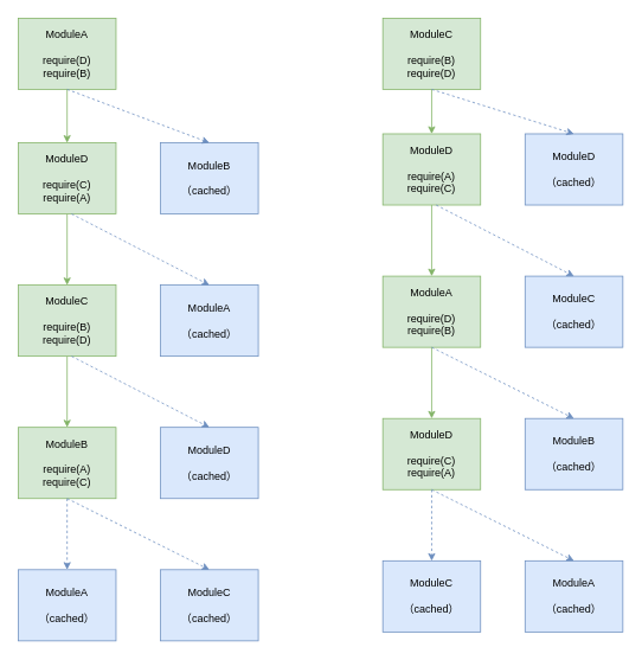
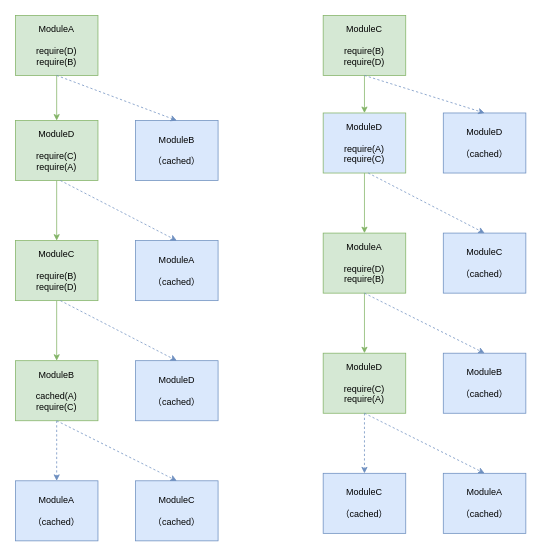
  <mxCell id="0" />
  <mxCell id="1" parent="0" />
  <mxCell id="2" value="ModuleA&lt;br&gt;&lt;br&gt;require(D)&lt;br&gt;require(B)" style="rounded=0;whiteSpace=wrap;html=1;fillColor=#d5e8d4;strokeColor=#82b366;" vertex="1" parent="1"><mxGeometry x="20" y="20" width="110" height="80" as="geometry" /></mxCell>
  <mxCell id="3" style="edgeStyle=orthogonalEdgeStyle;rounded=0;orthogonalLoop=1;jettySize=auto;html=1;entryX=0.5;entryY=0;entryDx=0;entryDy=0;fillColor=#d5e8d4;strokeColor=#82b366;" edge="1" parent="1" source="4" target="9"><mxGeometry relative="1" as="geometry" /></mxCell>
  <mxCell id="4" value="ModuleC&lt;br&gt;&lt;br&gt;require(B)&lt;br&gt;require(D)" style="rounded=0;whiteSpace=wrap;html=1;fillColor=#d5e8d4;strokeColor=#82b366;" vertex="1" parent="1"><mxGeometry x="430" y="20" width="110" height="80" as="geometry" /></mxCell>
  <mxCell id="5" style="edgeStyle=orthogonalEdgeStyle;rounded=0;orthogonalLoop=1;jettySize=auto;html=1;entryX=0.5;entryY=0;entryDx=0;entryDy=0;fillColor=#d5e8d4;strokeColor=#82b366;" edge="1" parent="1" source="6" target="12"><mxGeometry relative="1" as="geometry" /></mxCell>
  <mxCell id="6" value="ModuleD&lt;br&gt;&lt;br&gt;require(C)&lt;br&gt;require(A)" style="rounded=0;whiteSpace=wrap;html=1;fillColor=#d5e8d4;strokeColor=#82b366;" vertex="1" parent="1"><mxGeometry x="20" y="160" width="110" height="80" as="geometry" /></mxCell>
  <mxCell id="7" value="ModuleB&lt;br&gt;&lt;br&gt;（cached）" style="rounded=0;whiteSpace=wrap;html=1;fillColor=#dae8fc;strokeColor=#6c8ebf;" vertex="1" parent="1"><mxGeometry x="180" y="160" width="110" height="80" as="geometry" /></mxCell>
  <mxCell id="8" style="edgeStyle=orthogonalEdgeStyle;rounded=0;orthogonalLoop=1;jettySize=auto;html=1;fillColor=#d5e8d4;strokeColor=#82b366;" edge="1" parent="1" source="9" target="15"><mxGeometry relative="1" as="geometry" /></mxCell>
- <mxCell id="9" value="ModuleD&lt;br&gt;&lt;br&gt;require(A)&lt;br&gt;require(C)" style="rounded=0;whiteSpace=wrap;html=1;fillColor=#d5e8d4;strokeColor=#82b366;" vertex="1" parent="1"><mxGeometry x="430" y="150" width="110" height="80" as="geometry" /></mxCell>
+ <mxCell id="9" value="ModuleD&lt;br&gt;&lt;br&gt;require(A)&lt;br&gt;require(C)" style="rounded=0;whiteSpace=wrap;html=1;fillColor=#dae8fc;strokeColor=#82b366;" vertex="1" parent="1"><mxGeometry x="430" y="150" width="110" height="80" as="geometry" /></mxCell>
  <mxCell id="10" value="ModuleD&lt;br&gt;&lt;br&gt;（cached）" style="rounded=0;whiteSpace=wrap;html=1;fillColor=#dae8fc;strokeColor=#6c8ebf;" vertex="1" parent="1"><mxGeometry x="590" y="150" width="110" height="80" as="geometry" /></mxCell>
  <mxCell id="11" style="edgeStyle=orthogonalEdgeStyle;rounded=0;orthogonalLoop=1;jettySize=auto;html=1;entryX=0.5;entryY=0;entryDx=0;entryDy=0;fillColor=#d5e8d4;strokeColor=#82b366;" edge="1" parent="1" source="12" target="18"><mxGeometry relative="1" as="geometry" /></mxCell>
  <mxCell id="12" value="ModuleC&lt;br&gt;&lt;br&gt;require(B)&lt;br&gt;require(D)" style="rounded=0;whiteSpace=wrap;html=1;fillColor=#d5e8d4;strokeColor=#82b366;" vertex="1" parent="1"><mxGeometry x="20" y="320" width="110" height="80" as="geometry" /></mxCell>
  <mxCell id="13" value="ModuleA&lt;br&gt;&lt;br&gt;（cached）" style="rounded=0;whiteSpace=wrap;html=1;fillColor=#dae8fc;strokeColor=#6c8ebf;" vertex="1" parent="1"><mxGeometry x="180" y="320" width="110" height="80" as="geometry" /></mxCell>
  <mxCell id="14" style="edgeStyle=orthogonalEdgeStyle;rounded=0;orthogonalLoop=1;jettySize=auto;html=1;entryX=0.5;entryY=0;entryDx=0;entryDy=0;fillColor=#d5e8d4;strokeColor=#82b366;" edge="1" parent="1" source="15" target="21"><mxGeometry relative="1" as="geometry" /></mxCell>
  <mxCell id="15" value="ModuleA&lt;br&gt;&lt;br&gt;require(D)&lt;br&gt;require(B)" style="rounded=0;whiteSpace=wrap;html=1;fillColor=#d5e8d4;strokeColor=#82b366;" vertex="1" parent="1"><mxGeometry x="430" y="310" width="110" height="80" as="geometry" /></mxCell>
  <mxCell id="16" value="ModuleC&lt;br&gt;&lt;br&gt;（cached）" style="rounded=0;whiteSpace=wrap;html=1;fillColor=#dae8fc;strokeColor=#6c8ebf;" vertex="1" parent="1"><mxGeometry x="590" y="310" width="110" height="80" as="geometry" /></mxCell>
  <mxCell id="17" style="edgeStyle=orthogonalEdgeStyle;rounded=0;orthogonalLoop=1;jettySize=auto;html=1;entryX=0.5;entryY=0;entryDx=0;entryDy=0;fillColor=#dae8fc;strokeColor=#6c8ebf;dashed=1;" edge="1" parent="1" source="18" target="23"><mxGeometry relative="1" as="geometry" /></mxCell>
- <mxCell id="18" value="ModuleB&lt;br&gt;&lt;br&gt;require(A)&lt;br&gt;require(C)" style="rounded=0;whiteSpace=wrap;html=1;fillColor=#d5e8d4;strokeColor=#82b366;" vertex="1" parent="1"><mxGeometry x="20" y="480" width="110" height="80" as="geometry" /></mxCell>
+ <mxCell id="18" value="ModuleB&lt;br&gt;&lt;br&gt;cached(A)&lt;br&gt;require(C)" style="rounded=0;whiteSpace=wrap;html=1;fillColor=#d5e8d4;strokeColor=#82b366;" vertex="1" parent="1"><mxGeometry x="20" y="480" width="110" height="80" as="geometry" /></mxCell>
  <mxCell id="19" value="ModuleD&lt;br&gt;&lt;br&gt;（cached）" style="rounded=0;whiteSpace=wrap;html=1;fillColor=#dae8fc;strokeColor=#6c8ebf;" vertex="1" parent="1"><mxGeometry x="180" y="480" width="110" height="80" as="geometry" /></mxCell>
  <mxCell id="20" style="edgeStyle=orthogonalEdgeStyle;rounded=0;orthogonalLoop=1;jettySize=auto;html=1;entryX=0.5;entryY=0;entryDx=0;entryDy=0;fillColor=#dae8fc;strokeColor=#6c8ebf;dashed=1;" edge="1" parent="1" source="21" target="26"><mxGeometry relative="1" as="geometry" /></mxCell>
  <mxCell id="21" value="ModuleD&lt;br&gt;&lt;br&gt;require(C)&lt;br&gt;require(A)" style="rounded=0;whiteSpace=wrap;html=1;fillColor=#d5e8d4;strokeColor=#82b366;" vertex="1" parent="1"><mxGeometry x="430" y="470" width="110" height="80" as="geometry" /></mxCell>
  <mxCell id="22" value="ModuleB&lt;br&gt;&lt;br&gt;（cached）" style="rounded=0;whiteSpace=wrap;html=1;fillColor=#dae8fc;strokeColor=#6c8ebf;" vertex="1" parent="1"><mxGeometry x="590" y="470" width="110" height="80" as="geometry" /></mxCell>
  <mxCell id="23" value="&lt;span style=&quot;white-space: normal&quot;&gt;ModuleA&lt;/span&gt;&lt;br style=&quot;white-space: normal&quot;&gt;&lt;br style=&quot;white-space: normal&quot;&gt;&lt;span style=&quot;white-space: normal&quot;&gt;（cached）&lt;/span&gt;" style="rounded=0;whiteSpace=wrap;html=1;fillColor=#dae8fc;strokeColor=#6c8ebf;" vertex="1" parent="1"><mxGeometry x="20" y="640" width="110" height="80" as="geometry" /></mxCell>
  <mxCell id="24" value="ModuleC&lt;br&gt;&lt;br&gt;（cached）" style="rounded=0;whiteSpace=wrap;html=1;fillColor=#dae8fc;strokeColor=#6c8ebf;" vertex="1" parent="1"><mxGeometry x="180" y="640" width="110" height="80" as="geometry" /></mxCell>
  <mxCell id="25" value="ModuleA&lt;br&gt;&lt;br&gt;（cached）" style="rounded=0;whiteSpace=wrap;html=1;fillColor=#dae8fc;strokeColor=#6c8ebf;" vertex="1" parent="1"><mxGeometry x="590" y="630" width="110" height="80" as="geometry" /></mxCell>
  <mxCell id="26" value="ModuleC&lt;br&gt;&lt;br&gt;（cached）" style="rounded=0;whiteSpace=wrap;html=1;fillColor=#dae8fc;strokeColor=#6c8ebf;" vertex="1" parent="1"><mxGeometry x="430" y="630" width="110" height="80" as="geometry" /></mxCell>
  <mxCell id="27" value="" style="endArrow=classic;html=1;exitX=0.5;exitY=1;exitDx=0;exitDy=0;entryX=0.5;entryY=0;entryDx=0;entryDy=0;fillColor=#d5e8d4;strokeColor=#82b366;" edge="1" parent="1" source="2" target="6"><mxGeometry width="50" height="50" relative="1" as="geometry"><mxPoint x="150" y="130" as="sourcePoint" /><mxPoint x="200" y="80" as="targetPoint" /></mxGeometry></mxCell>
  <mxCell id="28" value="" style="endArrow=classic;html=1;exitX=0.5;exitY=1;exitDx=0;exitDy=0;entryX=0.5;entryY=0;entryDx=0;entryDy=0;fillColor=#dae8fc;strokeColor=#6c8ebf;dashed=1;" edge="1" parent="1" source="2" target="7"><mxGeometry width="50" height="50" relative="1" as="geometry"><mxPoint x="140" y="180" as="sourcePoint" /><mxPoint x="190" y="130" as="targetPoint" /></mxGeometry></mxCell>
  <mxCell id="29" value="" style="endArrow=classic;html=1;entryX=0.5;entryY=0;entryDx=0;entryDy=0;fillColor=#dae8fc;strokeColor=#6c8ebf;dashed=1;" edge="1" parent="1" target="13"><mxGeometry width="50" height="50" relative="1" as="geometry"><mxPoint x="80" y="240" as="sourcePoint" /><mxPoint x="270" y="290" as="targetPoint" /></mxGeometry></mxCell>
  <mxCell id="30" value="" style="endArrow=classic;html=1;entryX=0.5;entryY=0;entryDx=0;entryDy=0;fillColor=#dae8fc;strokeColor=#6c8ebf;dashed=1;" edge="1" parent="1" target="19"><mxGeometry width="50" height="50" relative="1" as="geometry"><mxPoint x="80" y="400" as="sourcePoint" /><mxPoint x="210" y="450" as="targetPoint" /></mxGeometry></mxCell>
  <mxCell id="31" value="" style="endArrow=classic;html=1;exitX=0.5;exitY=1;exitDx=0;exitDy=0;entryX=0.5;entryY=0;entryDx=0;entryDy=0;fillColor=#dae8fc;strokeColor=#6c8ebf;dashed=1;" edge="1" parent="1" source="18" target="24"><mxGeometry width="50" height="50" relative="1" as="geometry"><mxPoint x="150" y="610" as="sourcePoint" /><mxPoint x="200" y="560" as="targetPoint" /></mxGeometry></mxCell>
  <mxCell id="32" value="" style="endArrow=classic;html=1;exitX=0.5;exitY=1;exitDx=0;exitDy=0;entryX=0.5;entryY=0;entryDx=0;entryDy=0;fillColor=#dae8fc;strokeColor=#6c8ebf;dashed=1;" edge="1" parent="1" source="4" target="10"><mxGeometry width="50" height="50" relative="1" as="geometry"><mxPoint x="350" y="200" as="sourcePoint" /><mxPoint x="400" y="150" as="targetPoint" /></mxGeometry></mxCell>
  <mxCell id="33" value="" style="endArrow=classic;html=1;entryX=0.5;entryY=0;entryDx=0;entryDy=0;fillColor=#dae8fc;strokeColor=#6c8ebf;dashed=1;" edge="1" parent="1" target="16"><mxGeometry width="50" height="50" relative="1" as="geometry"><mxPoint x="490" y="230" as="sourcePoint" /><mxPoint x="620" y="270" as="targetPoint" /></mxGeometry></mxCell>
  <mxCell id="34" value="" style="endArrow=classic;html=1;exitX=0.5;exitY=1;exitDx=0;exitDy=0;entryX=0.5;entryY=0;entryDx=0;entryDy=0;fillColor=#dae8fc;strokeColor=#6c8ebf;dashed=1;" edge="1" parent="1" source="15" target="22"><mxGeometry width="50" height="50" relative="1" as="geometry"><mxPoint x="480" y="360" as="sourcePoint" /><mxPoint x="530" y="310" as="targetPoint" /></mxGeometry></mxCell>
  <mxCell id="35" value="" style="endArrow=classic;html=1;exitX=0.5;exitY=1;exitDx=0;exitDy=0;entryX=0.5;entryY=0;entryDx=0;entryDy=0;fillColor=#dae8fc;strokeColor=#6c8ebf;dashed=1;" edge="1" parent="1" source="21" target="25"><mxGeometry width="50" height="50" relative="1" as="geometry"><mxPoint x="370" y="500" as="sourcePoint" /><mxPoint x="420" y="450" as="targetPoint" /></mxGeometry></mxCell>
